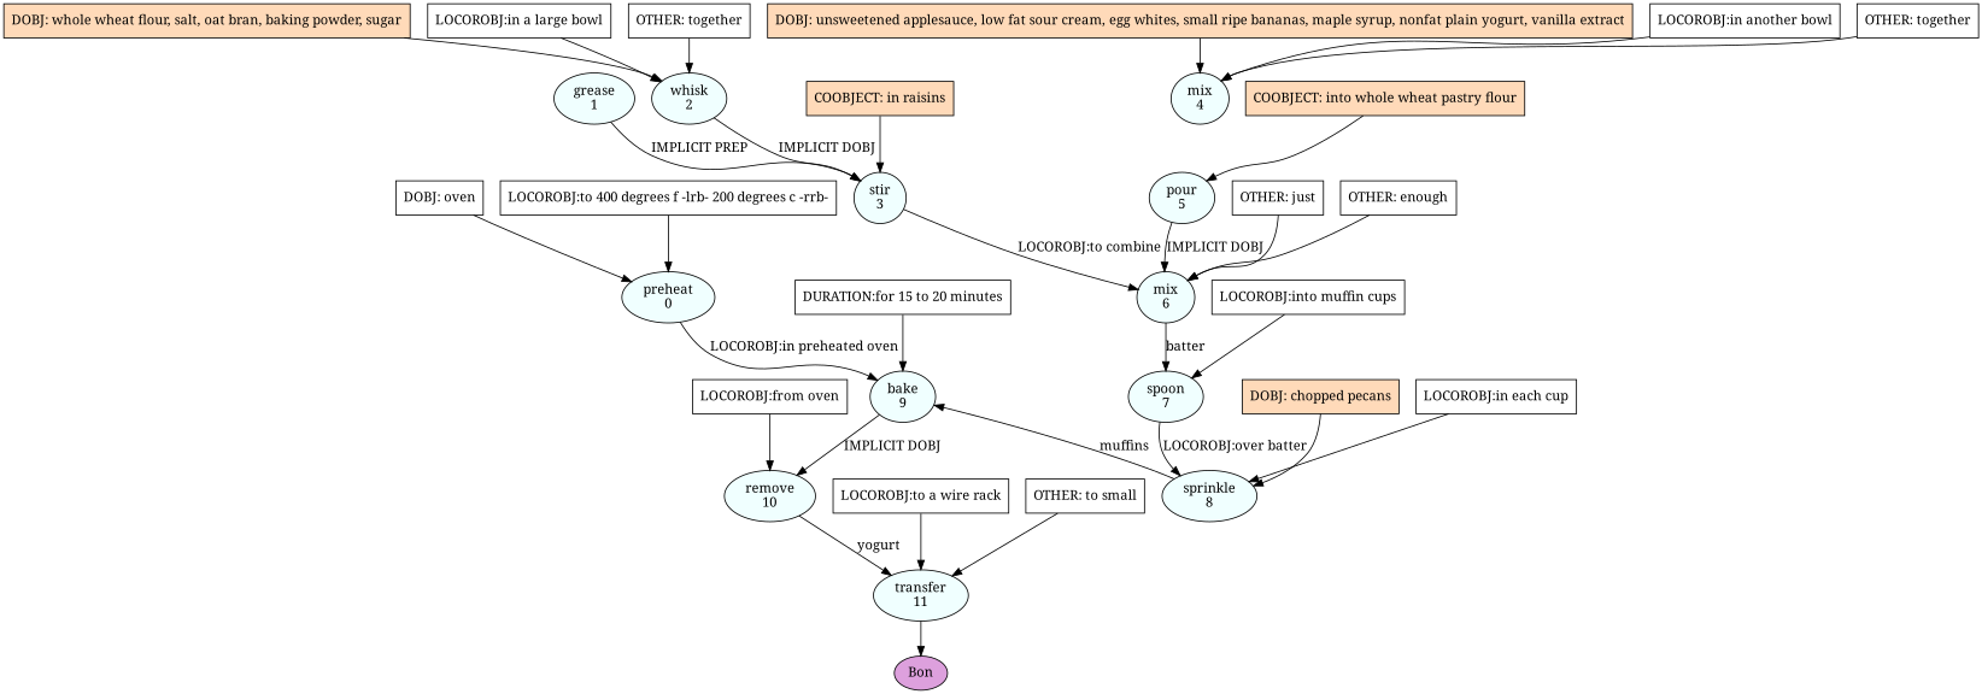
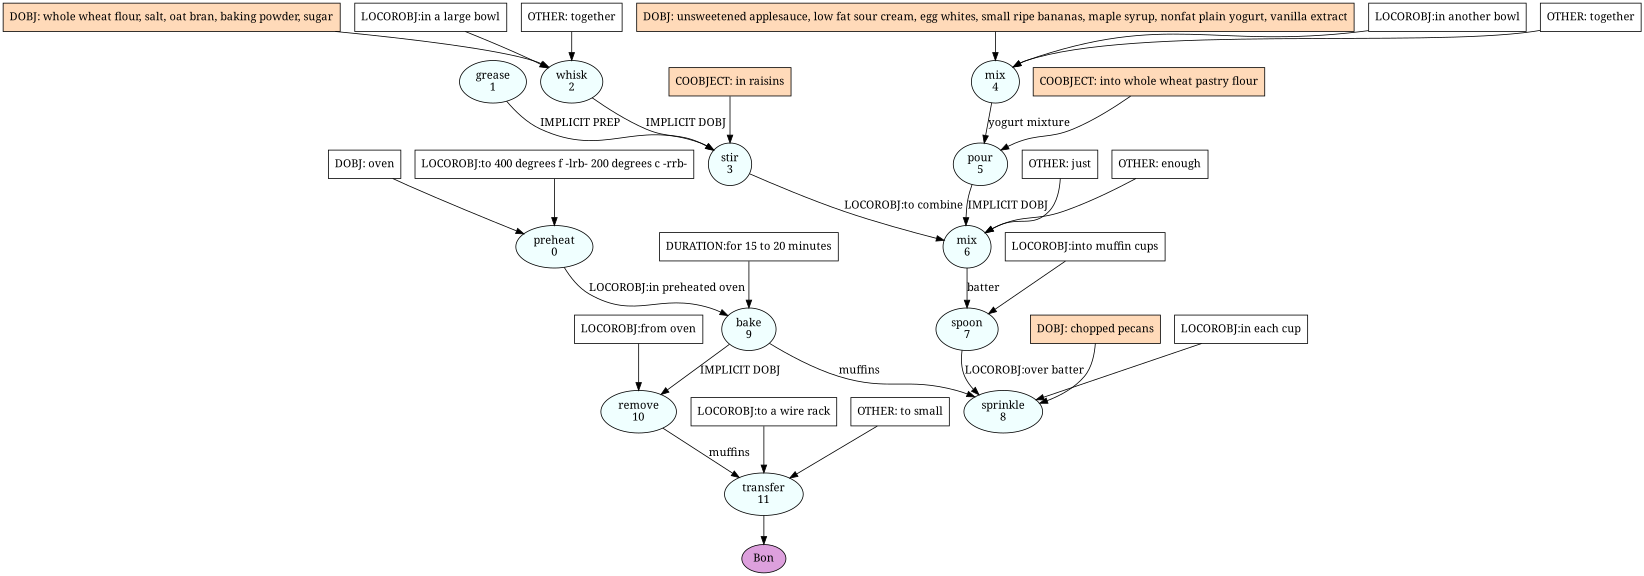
  digraph {
    fontname="Noto Serif"
    node [fillcolor=white fontname="Noto Serif" shape=box style=filled]
    edge [fontname="Noto Serif"]
    n1 [fillcolor=azure label="preheat\n0" shape=oval]
    n2 [fillcolor=azure label="bake\n9" shape=oval]
    n3 [fillcolor=azure label="remove\n10" shape=oval]
    n4 [fillcolor=azure label="grease\n1" shape=oval]
    n5 [fillcolor=azure label="stir\n3" shape=oval]
    n6 [fillcolor=azure label="mix\n6" shape=oval]
    n7 [fillcolor=azure label="whisk\n2" shape=oval]
    n8 [fillcolor=azure label="spoon\n7" shape=oval]
    n9 [fillcolor=azure label="mix\n4" shape=oval]
    n10 [fillcolor=azure label="pour\n5" shape=oval]
    n11 [fillcolor=azure label="sprinkle\n8" shape=oval]
    n12 [fillcolor=azure label="transfer\n11" shape=oval]
    n13 [fillcolor=plum label=Bon shape=oval]
    n14 [label="DOBJ: oven"]
    n15 [label="LOCOROBJ:to 400 degrees f -lrb- 200 degrees c -rrb-"]
    n16 [fillcolor=peachpuff label="DOBJ: whole wheat flour, salt, oat bran, baking powder, sugar"]
    n17 [label="LOCOROBJ:in a large bowl"]
    n18 [label="OTHER: together"]
    n19 [fillcolor=peachpuff label="DOBJ: unsweetened applesauce, low fat sour cream, egg whites, small ripe bananas, maple syrup, nonfat plain yogurt, vanilla extract"]
    n20 [label="LOCOROBJ:in another bowl"]
    n21 [label="OTHER: together"]
    n22 [fillcolor=peachpuff label="COOBJECT: in raisins"]
    n23 [fillcolor=peachpuff label="COOBJECT: into whole wheat pastry flour"]
    n24 [label="OTHER: just"]
    n25 [label="OTHER: enough"]
    n26 [label="LOCOROBJ:into muffin cups"]
    n27 [fillcolor=peachpuff label="DOBJ: chopped pecans"]
    n28 [label="LOCOROBJ:in each cup"]
    n29 [label="DURATION:for 15 to 20 minutes"]
    n30 [label="LOCOROBJ:from oven"]
    n31 [label="LOCOROBJ:to a wire rack"]
    n32 [label="OTHER: to small"]
    n1 -> n2 [label="LOCOROBJ:in preheated oven"]
    n2 -> n3 [label="IMPLICIT DOBJ"]
-   n3 -> n12 [label=yogurt]
+   n3 -> n12 [label=muffins]
    n4 -> n5 [label="IMPLICIT PREP"]
    n5 -> n6 [label="LOCOROBJ:to combine"]
    n6 -> n8 [label=batter]
    n7 -> n5 [label="IMPLICIT DOBJ"]
    n8 -> n11 [label="LOCOROBJ:over batter"]
+   n9 -> n10 [label="yogurt mixture"]
    n10 -> n6 [label="IMPLICIT DOBJ"]
-   n11 -> n2 [label=muffins]
+   n2 -> n11 [label=muffins]
    n12 -> n13
    n14 -> n1
    n15 -> n1
    n16 -> n7
    n17 -> n7
    n18 -> n7
    n19 -> n9
    n20 -> n9
    n21 -> n9
    n22 -> n5
    n23 -> n10
    n24 -> n6
    n25 -> n6
    n26 -> n8
    n27 -> n11
    n28 -> n11
    n29 -> n2
    n30 -> n3
    n31 -> n12
    n32 -> n12
  }
